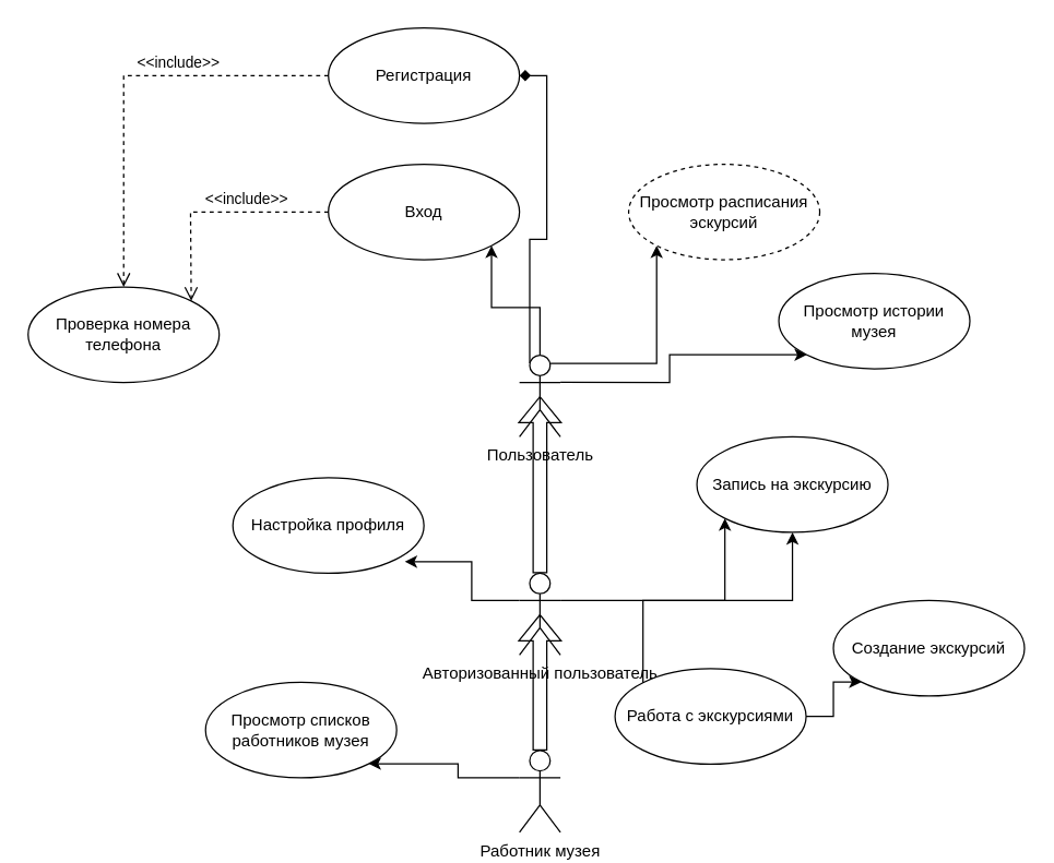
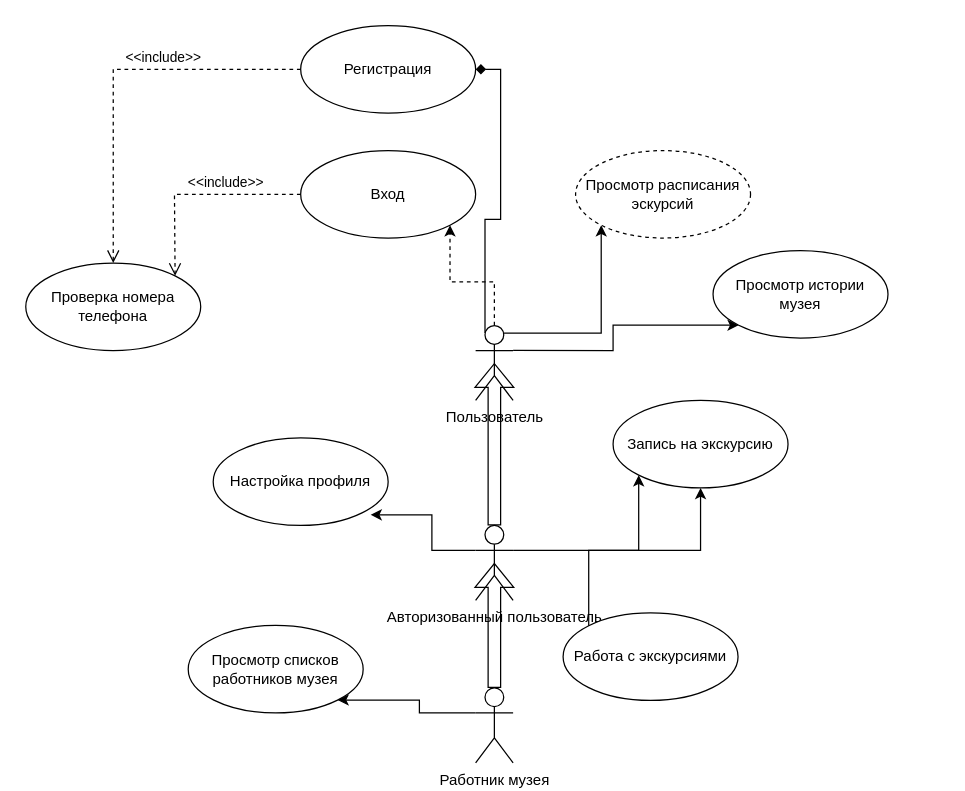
  <mxCell id="0" />
  <mxCell id="1" parent="0" />
- <mxCell id="2" style="edgeStyle=orthogonalEdgeStyle;rounded=0;orthogonalLoop=1;jettySize=auto;html=1;entryX=1;entryY=1;entryDx=0;entryDy=0;" edge="1" parent="1" source="6" target="7"><mxGeometry relative="1" as="geometry" /></mxCell>
+ <mxCell id="2" style="edgeStyle=orthogonalEdgeStyle;rounded=0;orthogonalLoop=1;jettySize=auto;html=1;entryX=1;entryY=1;entryDx=0;entryDy=0;dashed=1;" edge="1" parent="1" source="6" target="7"><mxGeometry relative="1" as="geometry" /></mxCell>
  <mxCell id="3" style="edgeStyle=orthogonalEdgeStyle;rounded=0;orthogonalLoop=1;jettySize=auto;html=1;exitX=0.75;exitY=0.1;exitDx=0;exitDy=0;exitPerimeter=0;entryX=0;entryY=1;entryDx=0;entryDy=0;" edge="1" parent="1" source="6" target="11"><mxGeometry relative="1" as="geometry" /></mxCell>
  <mxCell id="4" style="edgeStyle=orthogonalEdgeStyle;rounded=0;orthogonalLoop=1;jettySize=auto;html=1;exitX=0.25;exitY=0.1;exitDx=0;exitDy=0;exitPerimeter=0;entryX=1;entryY=0.5;entryDx=0;entryDy=0;endArrow=diamond;" edge="1" parent="1" source="6" target="8"><mxGeometry relative="1" as="geometry" /></mxCell>
  <mxCell id="5" style="edgeStyle=orthogonalEdgeStyle;rounded=0;orthogonalLoop=1;jettySize=auto;html=1;exitX=1;exitY=0.333;exitDx=0;exitDy=0;exitPerimeter=0;entryX=0;entryY=1;entryDx=0;entryDy=0;" edge="1" parent="1" source="6" target="19"><mxGeometry relative="1" as="geometry" /></mxCell>
  <mxCell id="6" value="Пользователь" style="shape=umlActor;verticalLabelPosition=bottom;verticalAlign=top;html=1;" vertex="1" parent="1"><mxGeometry x="380" y="260" width="30" height="60" as="geometry" /></mxCell>
  <mxCell id="7" value="Вход" style="ellipse;whiteSpace=wrap;html=1;" vertex="1" parent="1"><mxGeometry x="240" y="120" width="140" height="70" as="geometry" /></mxCell>
  <mxCell id="8" value="Регистрация" style="ellipse;whiteSpace=wrap;html=1;" vertex="1" parent="1"><mxGeometry x="240" y="20" width="140" height="70" as="geometry" /></mxCell>
  <mxCell id="9" value="Проверка номера телефона" style="ellipse;whiteSpace=wrap;html=1;" vertex="1" parent="1"><mxGeometry x="20" y="210" width="140" height="70" as="geometry" /></mxCell>
  <mxCell id="10" value="Настройка профиля" style="ellipse;whiteSpace=wrap;html=1;" vertex="1" parent="1"><mxGeometry x="170" y="350" width="140" height="70" as="geometry" /></mxCell>
  <mxCell id="11" value="Просмотр расписания эскурсий" style="ellipse;whiteSpace=wrap;html=1;dashed=1;" vertex="1" parent="1"><mxGeometry x="460" y="120" width="140" height="70" as="geometry" /></mxCell>
  <mxCell id="12" value="&amp;lt;&amp;lt;include&amp;gt;&amp;gt;" style="html=1;verticalAlign=bottom;endArrow=open;dashed=1;endSize=8;rounded=0;exitX=0;exitY=0.5;exitDx=0;exitDy=0;entryX=0.5;entryY=0;entryDx=0;entryDy=0;" edge="1" parent="1" source="8" target="9"><mxGeometry x="-0.279" relative="1" as="geometry"><mxPoint x="210" y="60" as="sourcePoint" /><mxPoint x="90" y="150" as="targetPoint" /><Array as="points"><mxPoint x="90" y="55" /></Array><mxPoint as="offset" /></mxGeometry></mxCell>
  <mxCell id="13" value="&amp;lt;&amp;lt;include&amp;gt;&amp;gt;" style="html=1;verticalAlign=bottom;endArrow=open;dashed=1;endSize=8;rounded=0;exitX=0;exitY=0.5;exitDx=0;exitDy=0;entryX=1;entryY=0;entryDx=0;entryDy=0;" edge="1" parent="1" source="7" target="9"><mxGeometry x="-0.279" relative="1" as="geometry"><mxPoint x="240" y="160" as="sourcePoint" /><mxPoint x="90" y="315" as="targetPoint" /><Array as="points"><mxPoint x="139" y="155" /></Array><mxPoint as="offset" /></mxGeometry></mxCell>
  <mxCell id="14" style="edgeStyle=orthogonalEdgeStyle;rounded=0;orthogonalLoop=1;jettySize=auto;html=1;exitX=0.5;exitY=0;exitDx=0;exitDy=0;exitPerimeter=0;shape=flexArrow;entryX=0.5;entryY=0.5;entryDx=0;entryDy=0;entryPerimeter=0;" edge="1" parent="1" source="17" target="6"><mxGeometry relative="1" as="geometry"><mxPoint x="395" y="310" as="targetPoint" /></mxGeometry></mxCell>
  <mxCell id="15" style="edgeStyle=orthogonalEdgeStyle;rounded=0;orthogonalLoop=1;jettySize=auto;html=1;exitX=0;exitY=0.333;exitDx=0;exitDy=0;exitPerimeter=0;entryX=0.9;entryY=0.879;entryDx=0;entryDy=0;entryPerimeter=0;" edge="1" parent="1" source="17" target="10"><mxGeometry relative="1" as="geometry" /></mxCell>
  <mxCell id="16" style="edgeStyle=orthogonalEdgeStyle;rounded=0;orthogonalLoop=1;jettySize=auto;html=1;exitX=1;exitY=0.333;exitDx=0;exitDy=0;exitPerimeter=0;entryX=0;entryY=1;entryDx=0;entryDy=0;" edge="1" parent="1" source="17" target="18"><mxGeometry relative="1" as="geometry" /></mxCell>
  <mxCell id="17" value="Авторизованный пользователь" style="shape=umlActor;verticalLabelPosition=bottom;verticalAlign=top;html=1;" vertex="1" parent="1"><mxGeometry x="380" y="420" width="30" height="60" as="geometry" /></mxCell>
- <mxCell id="18" value="Запись на экскурсию" style="ellipse;whiteSpace=wrap;html=1;" vertex="1" parent="1"><mxGeometry x="510" y="320" width="140" height="70" as="geometry" /></mxCell>
+ <mxCell id="18" value="Запись на экскурсию" style="ellipse;whiteSpace=wrap;html=1;" vertex="1" parent="1"><mxGeometry x="490" y="320" width="140" height="70" as="geometry" /></mxCell>
  <mxCell id="19" value="Просмотр истории музея" style="ellipse;whiteSpace=wrap;html=1;" vertex="1" parent="1"><mxGeometry x="570" y="200" width="140" height="70" as="geometry" /></mxCell>
  <mxCell id="20" style="edgeStyle=orthogonalEdgeStyle;rounded=0;orthogonalLoop=1;jettySize=auto;html=1;exitX=0.5;exitY=0;exitDx=0;exitDy=0;exitPerimeter=0;entryX=0.5;entryY=0.5;entryDx=0;entryDy=0;entryPerimeter=0;shape=flexArrow;" edge="1" parent="1" source="22" target="17"><mxGeometry relative="1" as="geometry" /></mxCell>
  <mxCell id="21" style="edgeStyle=orthogonalEdgeStyle;rounded=0;orthogonalLoop=1;jettySize=auto;html=1;exitX=0;exitY=0.333;exitDx=0;exitDy=0;exitPerimeter=0;entryX=1;entryY=1;entryDx=0;entryDy=0;" edge="1" parent="1" source="22" target="23"><mxGeometry relative="1" as="geometry" /></mxCell>
  <mxCell id="22" value="Работник музея" style="shape=umlActor;verticalLabelPosition=bottom;verticalAlign=top;html=1;" vertex="1" parent="1"><mxGeometry x="380" y="550" width="30" height="60" as="geometry" /></mxCell>
  <mxCell id="23" value="Просмотр списков работников музея" style="ellipse;whiteSpace=wrap;html=1;" vertex="1" parent="1"><mxGeometry x="150" y="500" width="140" height="70" as="geometry" /></mxCell>
- <mxCell id="24" style="edgeStyle=orthogonalEdgeStyle;rounded=0;orthogonalLoop=1;jettySize=auto;html=1;exitX=1;exitY=0.5;exitDx=0;exitDy=0;entryX=0;entryY=1;entryDx=0;entryDy=0;" edge="1" parent="1" source="26" target="27"><mxGeometry relative="1" as="geometry" /></mxCell>
  <mxCell id="25" style="edgeStyle=orthogonalEdgeStyle;rounded=0;orthogonalLoop=1;jettySize=auto;html=1;exitX=0;exitY=1;exitDx=0;exitDy=0;" edge="1" parent="1" source="26" target="18"><mxGeometry relative="1" as="geometry" /></mxCell>
  <mxCell id="26" value="Работа с экскурсиями" style="ellipse;whiteSpace=wrap;html=1;" vertex="1" parent="1"><mxGeometry x="450" y="490" width="140" height="70" as="geometry" /></mxCell>
- <mxCell id="27" value="Создание экскурсий" style="ellipse;whiteSpace=wrap;html=1;" vertex="1" parent="1"><mxGeometry x="610" y="440" width="140" height="70" as="geometry" /></mxCell>
